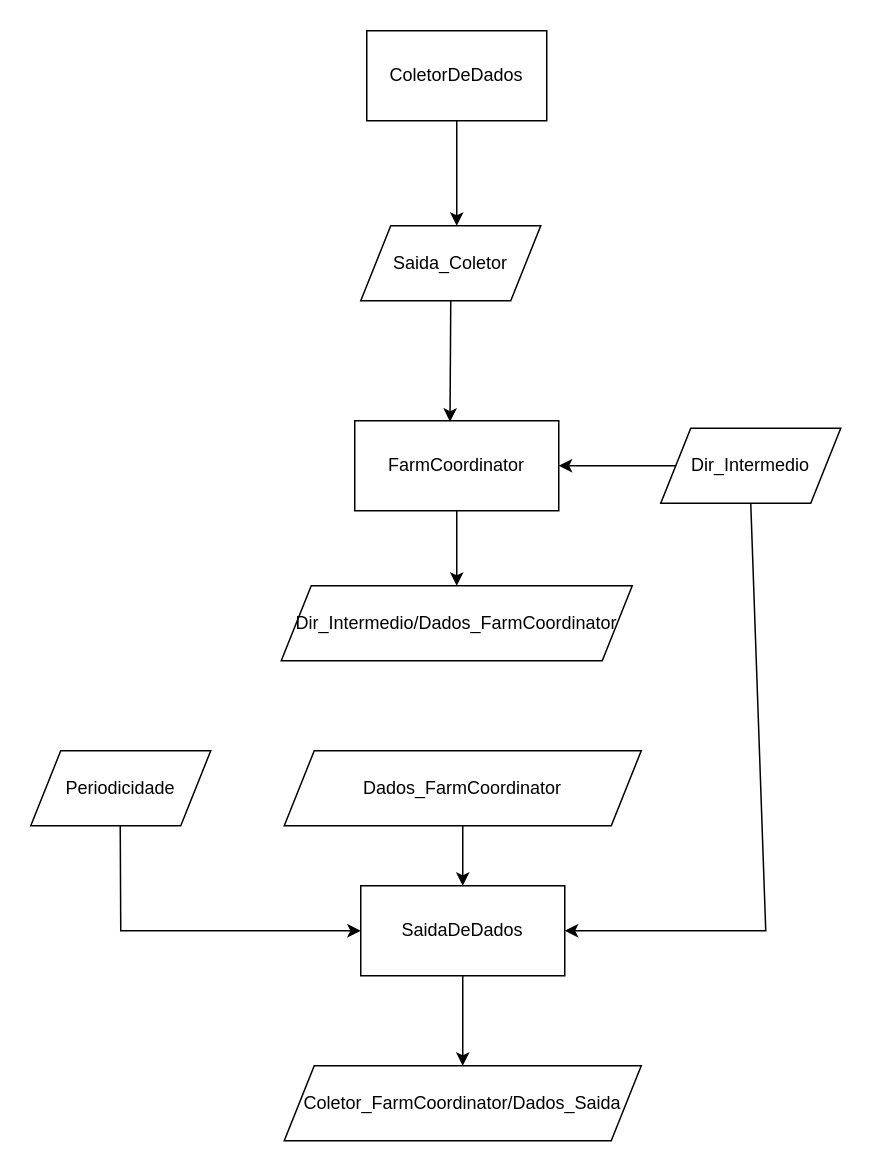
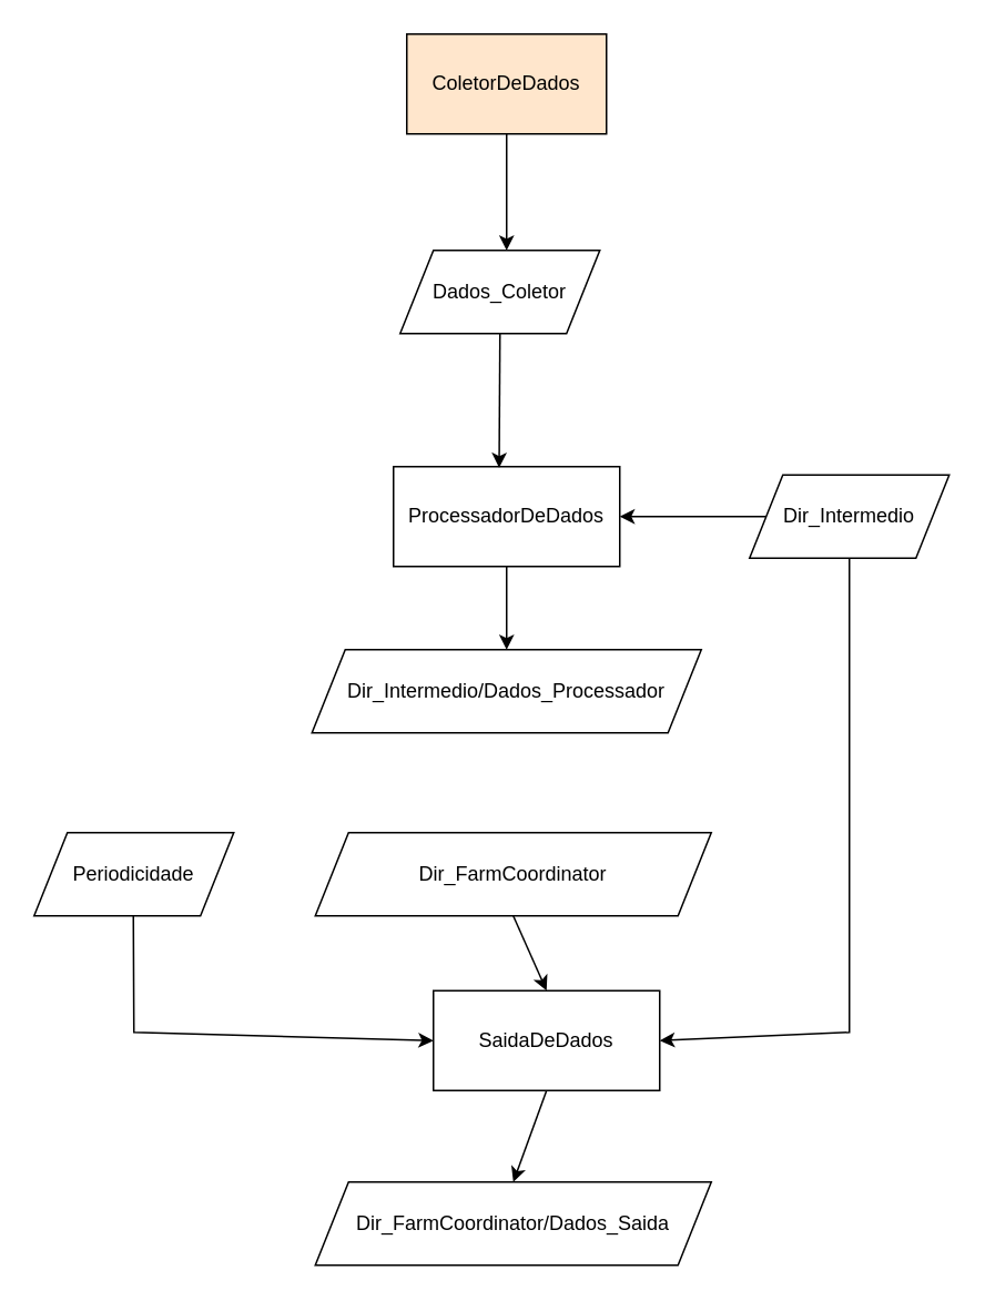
  <mxCell id="0" />
  <mxCell id="1" parent="0" />
  <mxCell id="2" value="" style="endArrow=classic;html=1;rounded=0;exitX=0.5;exitY=1;exitDx=0;exitDy=0;" edge="1" parent="1"><mxGeometry width="50" height="50" relative="1" as="geometry"><mxPoint x="304" y="80" as="sourcePoint" /><mxPoint x="304" y="150" as="targetPoint" /></mxGeometry></mxCell>
- <mxCell id="3" value="Saida_Coletor" style="shape=parallelogram;perimeter=parallelogramPerimeter;whiteSpace=wrap;html=1;fixedSize=1;" vertex="1" parent="1"><mxGeometry x="240" y="150" width="120" height="50" as="geometry" /></mxCell>
- <mxCell id="4" value="&lt;div&gt;ColetorDeDados&lt;/div&gt;" style="rounded=0;whiteSpace=wrap;html=1;" vertex="1" parent="1"><mxGeometry x="244" y="20" width="120" height="60" as="geometry" /></mxCell>
- <mxCell id="5" value="&lt;div&gt;FarmCoordinator&lt;/div&gt;" style="rounded=0;whiteSpace=wrap;html=1;" vertex="1" parent="1"><mxGeometry x="236" y="280" width="136" height="60" as="geometry" /></mxCell>
+ <mxCell id="3" value="Dados_Coletor" style="shape=parallelogram;perimeter=parallelogramPerimeter;whiteSpace=wrap;html=1;fixedSize=1;" vertex="1" parent="1"><mxGeometry x="240" y="150" width="120" height="50" as="geometry" /></mxCell>
+ <mxCell id="4" value="&lt;div&gt;ColetorDeDados&lt;/div&gt;" style="rounded=0;whiteSpace=wrap;html=1;fillColor=#ffe6cc;" vertex="1" parent="1"><mxGeometry x="244" y="20" width="120" height="60" as="geometry" /></mxCell>
+ <mxCell id="5" value="&lt;div&gt;ProcessadorDeDados&lt;/div&gt;" style="rounded=0;whiteSpace=wrap;html=1;" vertex="1" parent="1"><mxGeometry x="236" y="280" width="136" height="60" as="geometry" /></mxCell>
  <mxCell id="6" value="" style="endArrow=classic;html=1;rounded=0;exitX=0.5;exitY=1;exitDx=0;exitDy=0;entryX=0.467;entryY=0.011;entryDx=0;entryDy=0;entryPerimeter=0;" edge="1" parent="1" source="3" target="5"><mxGeometry width="50" height="50" relative="1" as="geometry"><mxPoint x="320" y="280" as="sourcePoint" /><mxPoint x="370" y="230" as="targetPoint" /></mxGeometry></mxCell>
- <mxCell id="7" value="Dir_Intermedio" style="shape=parallelogram;perimeter=parallelogramPerimeter;whiteSpace=wrap;html=1;fixedSize=1;" vertex="1" parent="1"><mxGeometry x="440" y="285" width="120" height="50" as="geometry" /></mxCell>
+ <mxCell id="7" value="Dir_Intermedio" style="shape=parallelogram;perimeter=parallelogramPerimeter;whiteSpace=wrap;html=1;fixedSize=1;" vertex="1" parent="1"><mxGeometry x="450" y="285" width="120" height="50" as="geometry" /></mxCell>
  <mxCell id="8" value="" style="endArrow=classic;html=1;rounded=0;exitX=0;exitY=0.5;exitDx=0;exitDy=0;entryX=1;entryY=0.5;entryDx=0;entryDy=0;" edge="1" parent="1" source="7" target="5"><mxGeometry width="50" height="50" relative="1" as="geometry"><mxPoint x="330" y="280" as="sourcePoint" /><mxPoint x="380" y="230" as="targetPoint" /></mxGeometry></mxCell>
  <mxCell id="9" value="" style="endArrow=classic;html=1;rounded=0;exitX=0.5;exitY=1;exitDx=0;exitDy=0;" edge="1" parent="1" source="5"><mxGeometry width="50" height="50" relative="1" as="geometry"><mxPoint x="330" y="390" as="sourcePoint" /><mxPoint x="304" y="390" as="targetPoint" /></mxGeometry></mxCell>
- <mxCell id="10" value="&lt;div&gt;Dir_Intermedio/Dados_FarmCoordinator&lt;/div&gt;" style="shape=parallelogram;perimeter=parallelogramPerimeter;whiteSpace=wrap;html=1;fixedSize=1;" vertex="1" parent="1"><mxGeometry x="187" y="390" width="234" height="50" as="geometry" /></mxCell>
+ <mxCell id="10" value="&lt;div&gt;Dir_Intermedio/Dados_Processador&lt;/div&gt;" style="shape=parallelogram;perimeter=parallelogramPerimeter;whiteSpace=wrap;html=1;fixedSize=1;" vertex="1" parent="1"><mxGeometry x="187" y="390" width="234" height="50" as="geometry" /></mxCell>
  <mxCell id="11" value="Periodicidade" style="shape=parallelogram;perimeter=parallelogramPerimeter;whiteSpace=wrap;html=1;fixedSize=1;" vertex="1" parent="1"><mxGeometry x="20" y="500" width="120" height="50" as="geometry" /></mxCell>
- <mxCell id="12" value="&lt;div&gt;Dados_FarmCoordinator&lt;/div&gt;" style="shape=parallelogram;perimeter=parallelogramPerimeter;whiteSpace=wrap;html=1;fixedSize=1;" vertex="1" parent="1"><mxGeometry x="189" y="500" width="238" height="50" as="geometry" /></mxCell>
- <mxCell id="13" value="&lt;div&gt;SaidaDeDados&lt;/div&gt;" style="rounded=0;whiteSpace=wrap;html=1;" vertex="1" parent="1"><mxGeometry x="240" y="590" width="136" height="60" as="geometry" /></mxCell>
+ <mxCell id="12" value="&lt;div&gt;Dir_FarmCoordinator&lt;/div&gt;" style="shape=parallelogram;perimeter=parallelogramPerimeter;whiteSpace=wrap;html=1;fixedSize=1;" vertex="1" parent="1"><mxGeometry x="189" y="500" width="238" height="50" as="geometry" /></mxCell>
+ <mxCell id="13" value="&lt;div&gt;SaidaDeDados&lt;/div&gt;" style="rounded=0;whiteSpace=wrap;html=1;" vertex="1" parent="1"><mxGeometry x="260" y="595" width="136" height="60" as="geometry" /></mxCell>
  <mxCell id="14" value="" style="endArrow=classic;html=1;rounded=0;exitX=0.5;exitY=1;exitDx=0;exitDy=0;entryX=1;entryY=0.5;entryDx=0;entryDy=0;" edge="1" parent="1" source="7" target="13"><mxGeometry width="50" height="50" relative="1" as="geometry"><mxPoint x="372" y="460" as="sourcePoint" /><mxPoint x="510" y="390" as="targetPoint" /><Array as="points"><mxPoint x="510" y="620" /></Array></mxGeometry></mxCell>
  <mxCell id="15" value="" style="endArrow=classic;html=1;rounded=0;exitX=0.5;exitY=1;exitDx=0;exitDy=0;entryX=0;entryY=0.5;entryDx=0;entryDy=0;" edge="1" parent="1" target="13"><mxGeometry width="50" height="50" relative="1" as="geometry"><mxPoint x="79.66" y="550" as="sourcePoint" /><mxPoint x="79.66" y="625" as="targetPoint" /><Array as="points"><mxPoint x="80" y="620" /></Array></mxGeometry></mxCell>
  <mxCell id="16" value="" style="endArrow=classic;html=1;rounded=0;exitX=0.5;exitY=1;exitDx=0;exitDy=0;entryX=0.5;entryY=0;entryDx=0;entryDy=0;" edge="1" parent="1" source="12" target="13"><mxGeometry width="50" height="50" relative="1" as="geometry"><mxPoint x="330" y="550" as="sourcePoint" /><mxPoint x="380" y="500" as="targetPoint" /></mxGeometry></mxCell>
  <mxCell id="17" value="" style="endArrow=classic;html=1;rounded=0;exitX=0.5;exitY=1;exitDx=0;exitDy=0;" edge="1" parent="1" source="13"><mxGeometry width="50" height="50" relative="1" as="geometry"><mxPoint x="330" y="660" as="sourcePoint" /><mxPoint x="308" y="710" as="targetPoint" /></mxGeometry></mxCell>
- <mxCell id="18" value="&lt;div&gt;Coletor_FarmCoordinator/Dados_Saida&lt;/div&gt;" style="shape=parallelogram;perimeter=parallelogramPerimeter;whiteSpace=wrap;html=1;fixedSize=1;" vertex="1" parent="1"><mxGeometry x="189" y="710" width="238" height="50" as="geometry" /></mxCell>
+ <mxCell id="18" value="&lt;div&gt;Dir_FarmCoordinator/Dados_Saida&lt;/div&gt;" style="shape=parallelogram;perimeter=parallelogramPerimeter;whiteSpace=wrap;html=1;fixedSize=1;" vertex="1" parent="1"><mxGeometry x="189" y="710" width="238" height="50" as="geometry" /></mxCell>
